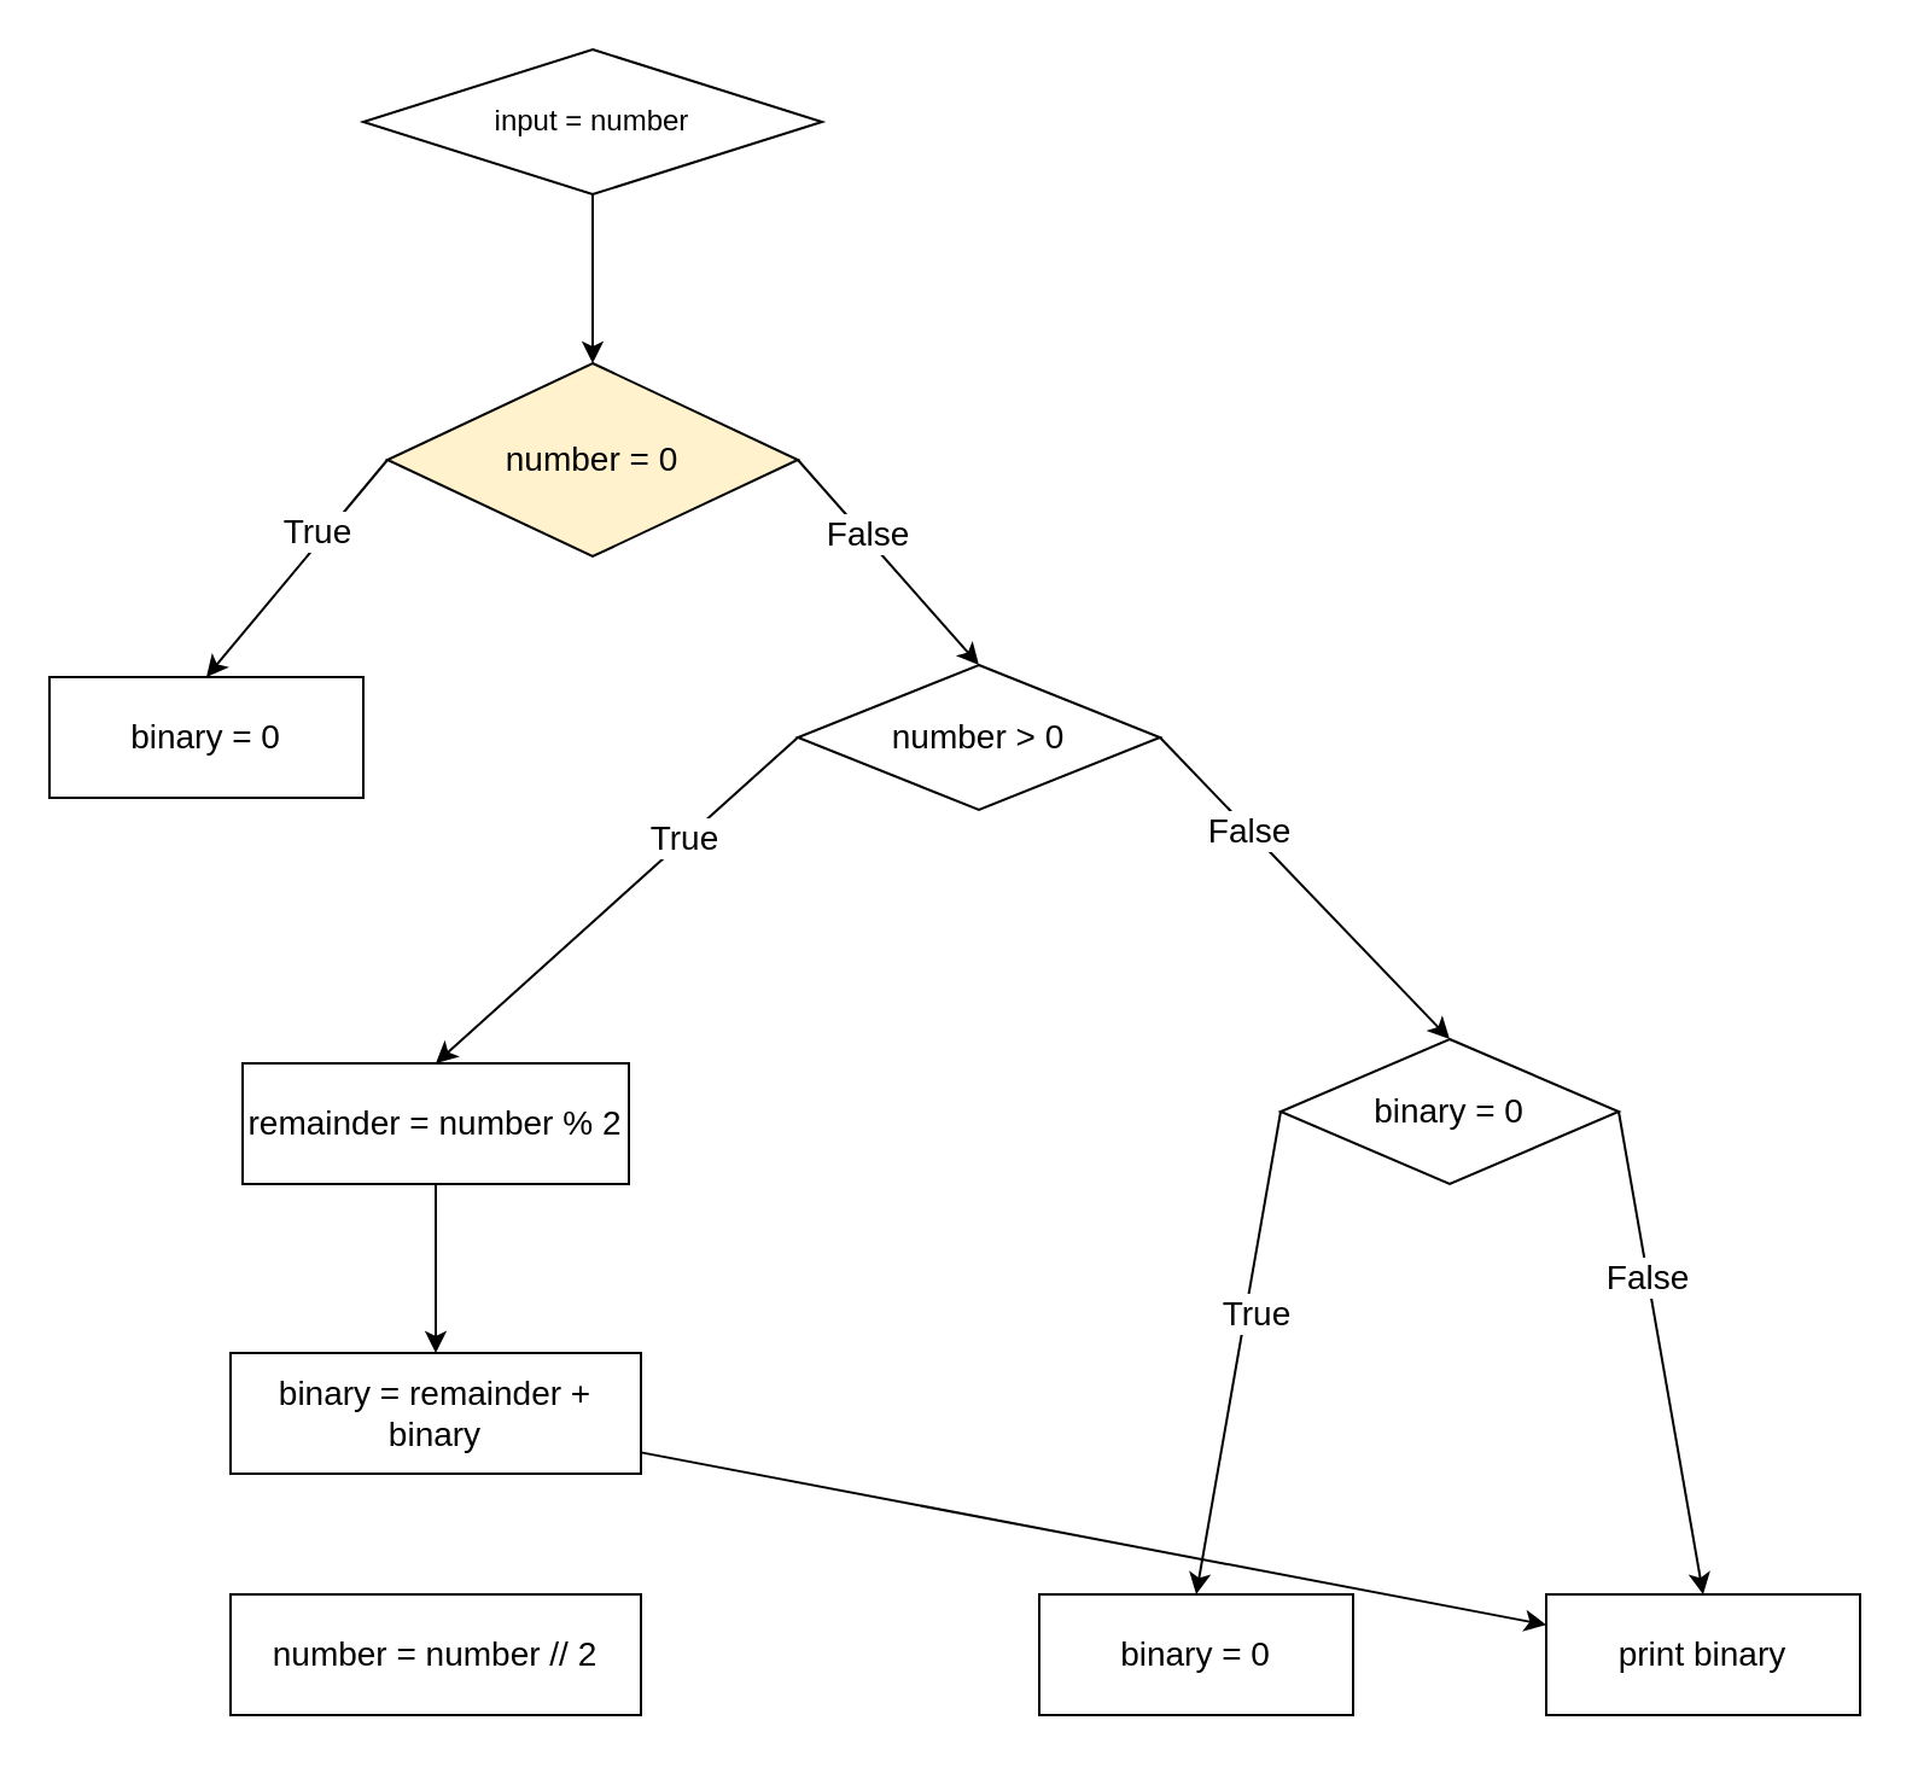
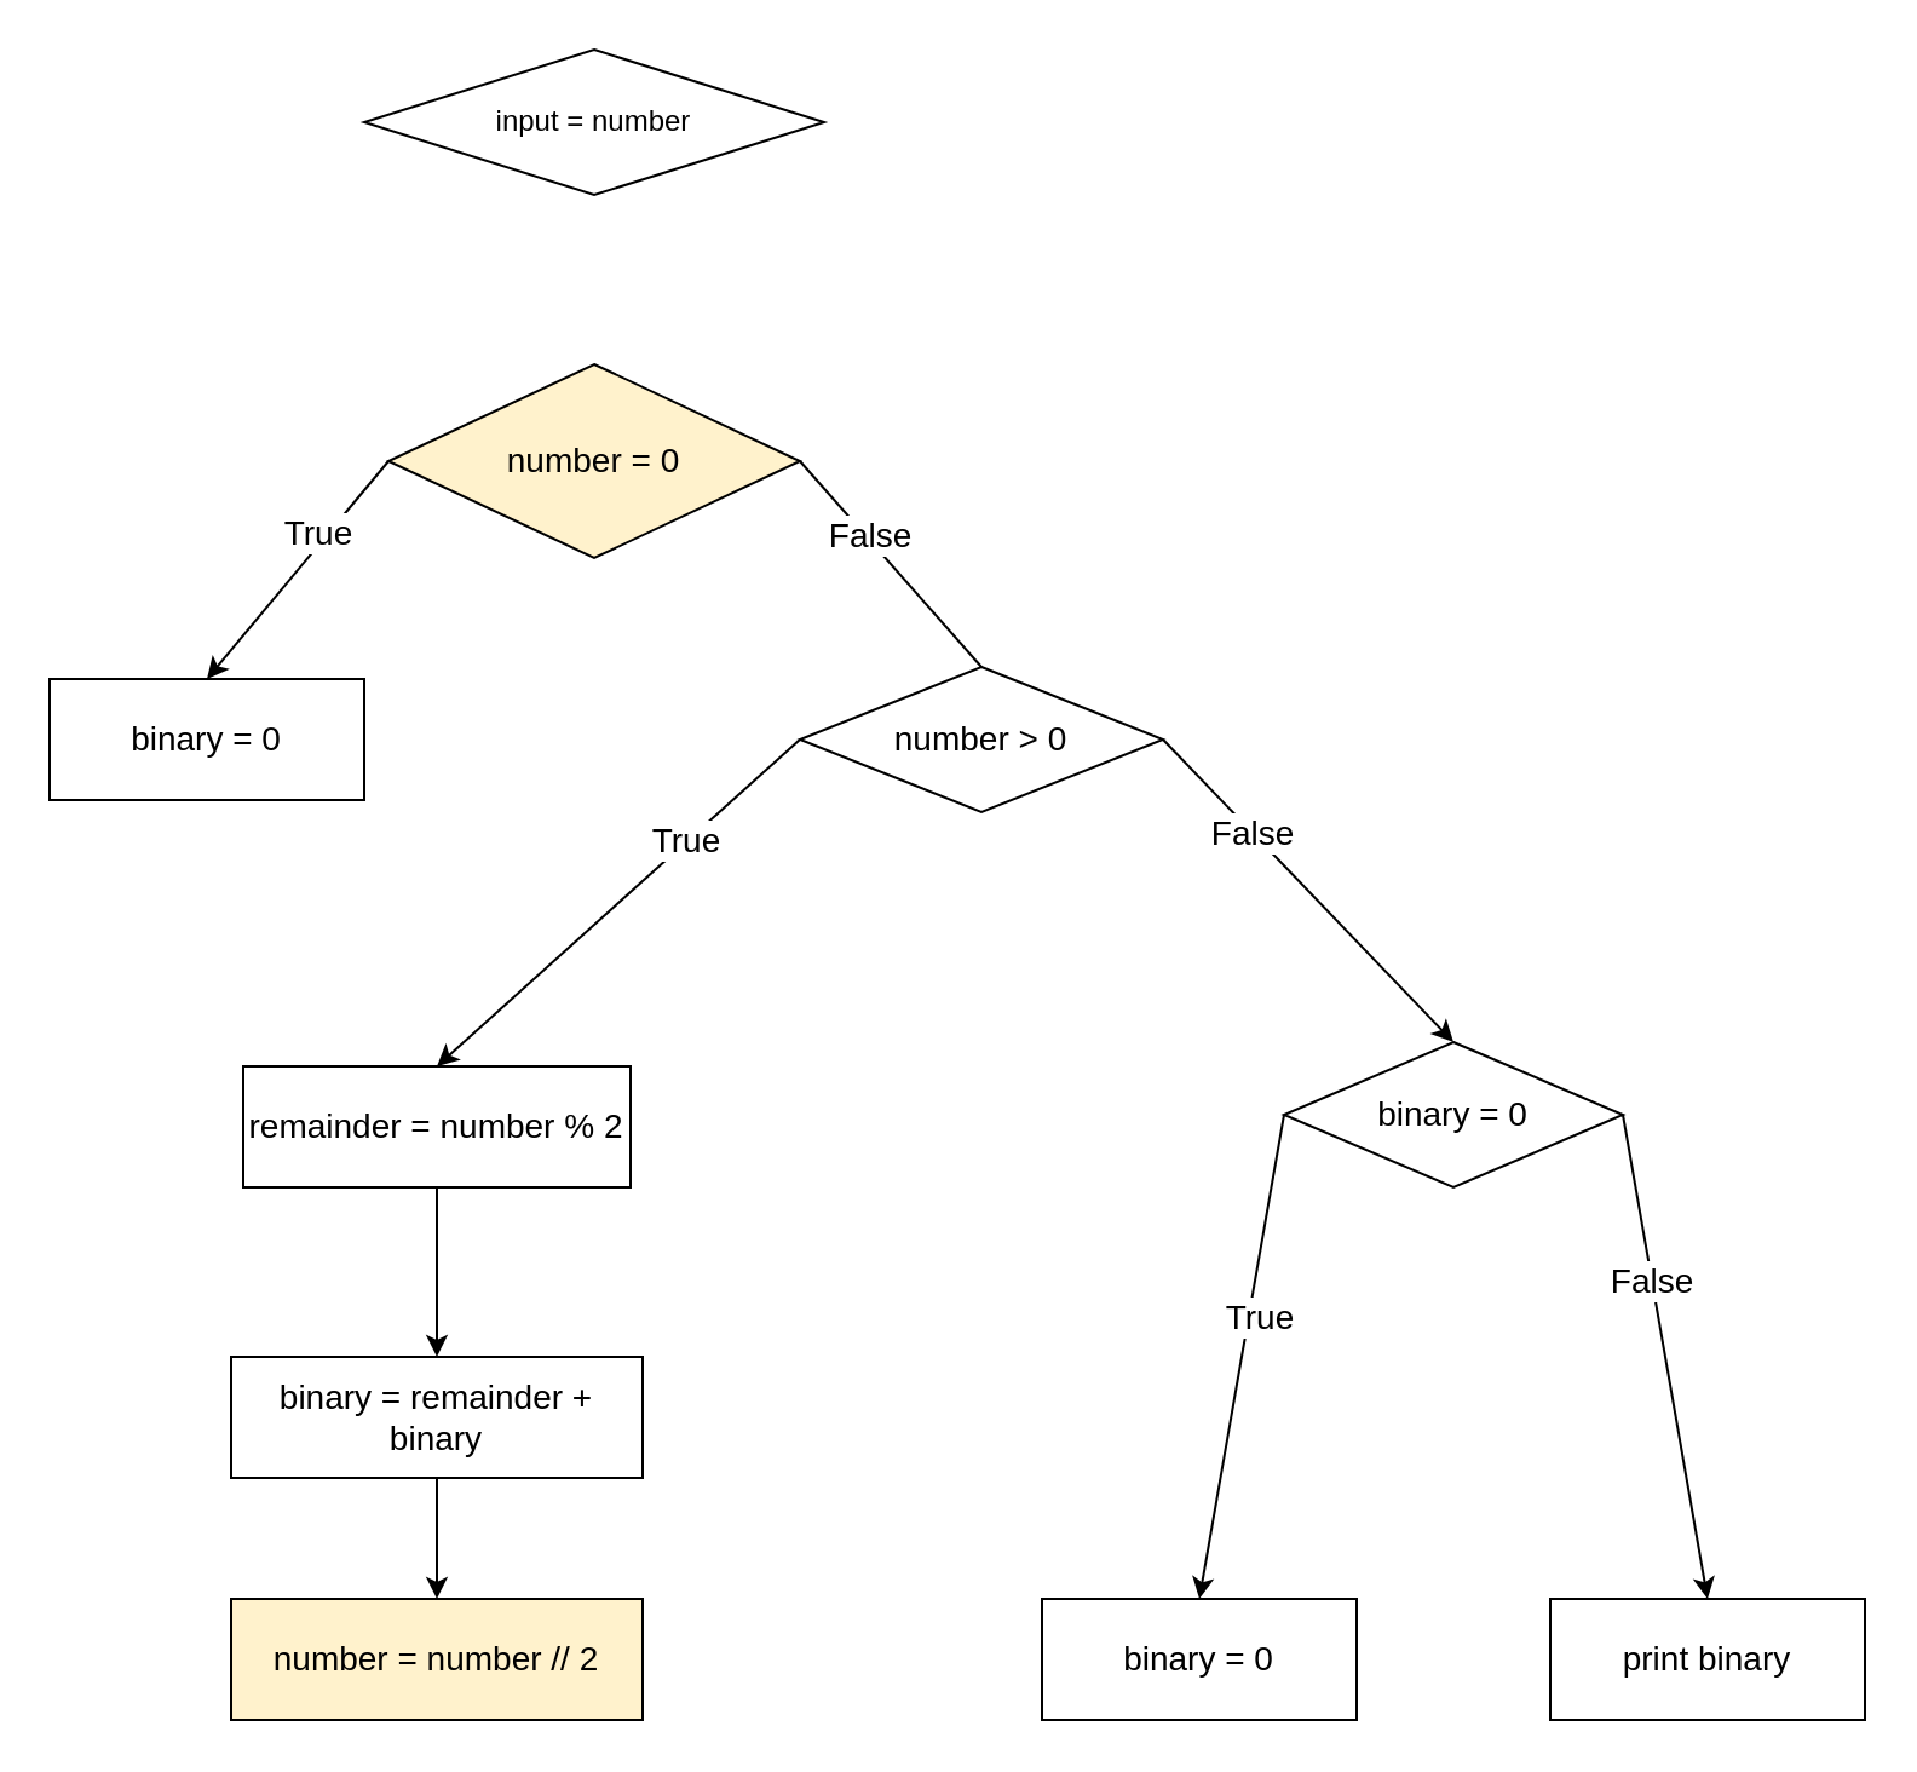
  <mxCell id="0" />
  <mxCell id="1" parent="0" />
- <mxCell id="2" style="edgeStyle=none;html=1;fontSize=14;" edge="1" parent="1" source="3" target="8"><mxGeometry relative="1" as="geometry" /></mxCell>
  <mxCell id="3" value="input = number" style="rhombus;whiteSpace=wrap;html=1;" vertex="1" parent="1"><mxGeometry x="150" y="20" width="190" height="60" as="geometry" /></mxCell>
  <mxCell id="4" style="edgeStyle=none;html=1;exitX=0;exitY=0.5;exitDx=0;exitDy=0;entryX=0.5;entryY=0;entryDx=0;entryDy=0;fontSize=14;" edge="1" parent="1" source="8" target="14"><mxGeometry relative="1" as="geometry" /></mxCell>
  <mxCell id="5" value="True" style="edgeLabel;html=1;align=center;verticalAlign=middle;resizable=0;points=[];fontSize=14;" vertex="1" connectable="0" parent="4"><mxGeometry x="-0.284" y="-4" relative="1" as="geometry"><mxPoint as="offset" /></mxGeometry></mxCell>
- <mxCell id="6" style="edgeStyle=none;html=1;entryX=0.5;entryY=0;entryDx=0;entryDy=0;fontSize=14;exitX=1;exitY=0.5;exitDx=0;exitDy=0;" edge="1" parent="1" source="8" target="13"><mxGeometry relative="1" as="geometry" /></mxCell>
+ <mxCell id="6" style="edgeStyle=none;html=1;entryX=0.5;entryY=0;entryDx=0;entryDy=0;fontSize=14;exitX=1;exitY=0.5;exitDx=0;exitDy=0;endArrow=none;" edge="1" parent="1" source="8" target="13"><mxGeometry relative="1" as="geometry" /></mxCell>
  <mxCell id="7" value="False" style="edgeLabel;html=1;align=center;verticalAlign=middle;resizable=0;points=[];fontSize=14;" vertex="1" connectable="0" parent="6"><mxGeometry x="-0.268" y="1" relative="1" as="geometry"><mxPoint x="1" as="offset" /></mxGeometry></mxCell>
  <mxCell id="8" value="number = 0" style="rhombus;whiteSpace=wrap;html=1;fontSize=14;fillColor=#fff2cc;" vertex="1" parent="1"><mxGeometry x="160" y="150" width="170" height="80" as="geometry" /></mxCell>
  <mxCell id="9" style="edgeStyle=none;html=1;entryX=0.5;entryY=0;entryDx=0;entryDy=0;fontSize=14;exitX=0;exitY=0.5;exitDx=0;exitDy=0;" edge="1" parent="1" source="13" target="16"><mxGeometry relative="1" as="geometry" /></mxCell>
  <mxCell id="10" value="True" style="edgeLabel;html=1;align=center;verticalAlign=middle;resizable=0;points=[];fontSize=14;" vertex="1" connectable="0" parent="9"><mxGeometry x="-0.379" y="-1" relative="1" as="geometry"><mxPoint as="offset" /></mxGeometry></mxCell>
  <mxCell id="11" style="edgeStyle=none;html=1;entryX=0.5;entryY=0;entryDx=0;entryDy=0;fontSize=14;exitX=1;exitY=0.5;exitDx=0;exitDy=0;" edge="1" parent="1" source="13" target="21"><mxGeometry relative="1" as="geometry" /></mxCell>
  <mxCell id="12" value="False" style="edgeLabel;html=1;align=center;verticalAlign=middle;resizable=0;points=[];fontSize=14;" vertex="1" connectable="0" parent="11"><mxGeometry x="-0.376" y="-1" relative="1" as="geometry"><mxPoint y="-1" as="offset" /></mxGeometry></mxCell>
  <mxCell id="13" value="number &amp;gt; 0" style="rhombus;whiteSpace=wrap;html=1;fontFamily=Helvetica;fontSize=14;fontColor=default;align=center;strokeColor=default;fillColor=default;" vertex="1" parent="1"><mxGeometry x="330" y="275" width="150" height="60" as="geometry" /></mxCell>
  <mxCell id="14" value="binary = 0" style="rounded=0;whiteSpace=wrap;html=1;fontSize=14;" vertex="1" parent="1"><mxGeometry x="20" y="280" width="130" height="50" as="geometry" /></mxCell>
  <mxCell id="15" style="edgeStyle=none;html=1;fontSize=14;" edge="1" parent="1" source="16" target="25"><mxGeometry relative="1" as="geometry" /></mxCell>
  <mxCell id="16" value="remainder = number % 2" style="rounded=0;whiteSpace=wrap;html=1;fontSize=14;" vertex="1" parent="1"><mxGeometry x="100" y="440" width="160" height="50" as="geometry" /></mxCell>
  <mxCell id="17" style="edgeStyle=none;html=1;entryX=0.5;entryY=0;entryDx=0;entryDy=0;fontSize=14;exitX=0;exitY=0.5;exitDx=0;exitDy=0;" edge="1" parent="1" source="21" target="22"><mxGeometry relative="1" as="geometry" /></mxCell>
  <mxCell id="18" value="True" style="edgeLabel;html=1;align=center;verticalAlign=middle;resizable=0;points=[];fontSize=14;" vertex="1" connectable="0" parent="17"><mxGeometry x="-0.175" y="4" relative="1" as="geometry"><mxPoint as="offset" /></mxGeometry></mxCell>
  <mxCell id="19" style="edgeStyle=none;html=1;entryX=0.5;entryY=0;entryDx=0;entryDy=0;fontSize=14;exitX=1;exitY=0.5;exitDx=0;exitDy=0;" edge="1" parent="1" source="21" target="23"><mxGeometry relative="1" as="geometry" /></mxCell>
  <mxCell id="20" value="False" style="edgeLabel;html=1;align=center;verticalAlign=middle;resizable=0;points=[];fontSize=14;" vertex="1" connectable="0" parent="19"><mxGeometry x="-0.31" y="-1" relative="1" as="geometry"><mxPoint y="-1" as="offset" /></mxGeometry></mxCell>
  <mxCell id="21" value="binary = 0" style="rhombus;whiteSpace=wrap;html=1;fontFamily=Helvetica;fontSize=14;fontColor=default;align=center;strokeColor=default;fillColor=default;" vertex="1" parent="1"><mxGeometry x="530" y="430" width="140" height="60" as="geometry" /></mxCell>
  <mxCell id="22" value="binary = 0" style="rounded=0;whiteSpace=wrap;html=1;fontSize=14;" vertex="1" parent="1"><mxGeometry x="430" y="660" width="130" height="50" as="geometry" /></mxCell>
  <mxCell id="23" value="print binary" style="rounded=0;whiteSpace=wrap;html=1;fontSize=14;" vertex="1" parent="1"><mxGeometry x="640" y="660" width="130" height="50" as="geometry" /></mxCell>
- <mxCell id="24" value="" style="edgeStyle=none;html=1;fontSize=14;" edge="1" parent="1" source="25" target="23"><mxGeometry relative="1" as="geometry" /></mxCell>
+ <mxCell id="24" value="" style="edgeStyle=none;html=1;fontSize=14;" edge="1" parent="1" source="25" target="26"><mxGeometry relative="1" as="geometry" /></mxCell>
  <mxCell id="25" value="binary = remainder + binary" style="rounded=0;whiteSpace=wrap;html=1;fontSize=14;" vertex="1" parent="1"><mxGeometry x="95" y="560" width="170" height="50" as="geometry" /></mxCell>
- <mxCell id="26" value="number = number // 2" style="rounded=0;whiteSpace=wrap;html=1;fontSize=14;" vertex="1" parent="1"><mxGeometry x="95" y="660" width="170" height="50" as="geometry" /></mxCell>
+ <mxCell id="26" value="number = number // 2" style="rounded=0;whiteSpace=wrap;html=1;fontSize=14;fillColor=#fff2cc;" vertex="1" parent="1"><mxGeometry x="95" y="660" width="170" height="50" as="geometry" /></mxCell>
